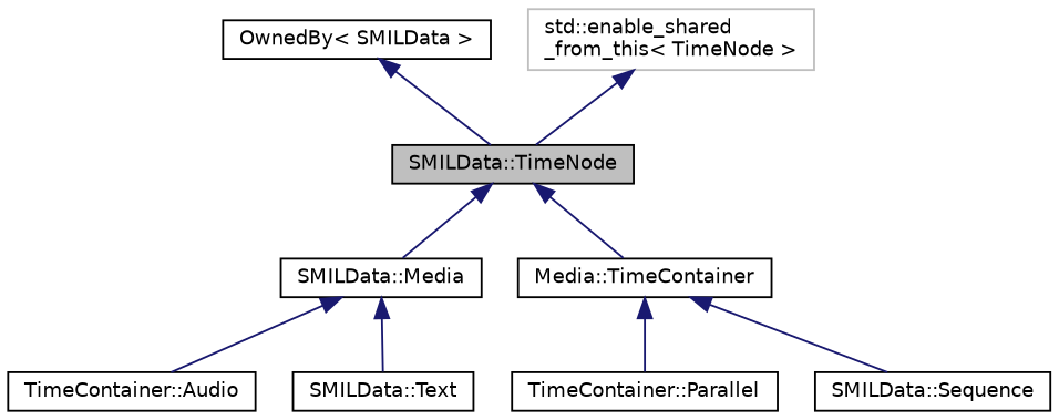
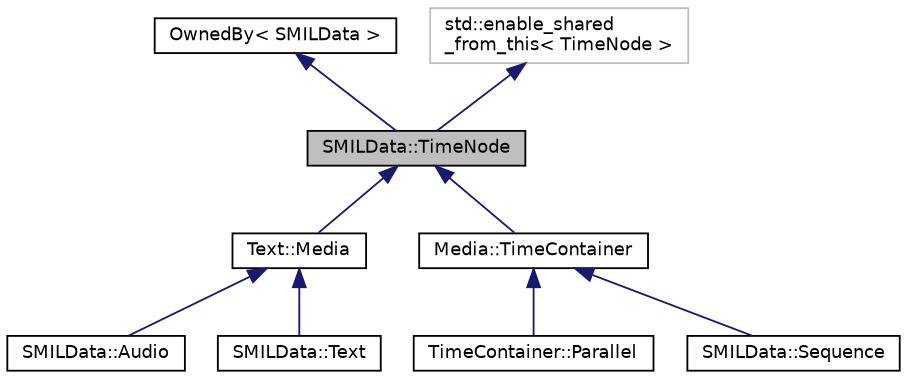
  digraph {
    node [color=black fillcolor=white fontname=Helvetica fontsize=10 shape=record style=filled]
    edge [color=midnightblue dir=back fontname=Helvetica fontsize=10 labelfontname=Helvetica labelfontsize=10 style=solid]
    n1 [fillcolor=grey75 fontcolor=black height=0.2 label="SMILData::TimeNode" width=0.4]
-   n2 [height=0.2 label="SMILData::Media" width=0.4]
+   n2 [height=0.2 label="Text::Media" width=0.4]
    n3 [height=0.2 label="Media::TimeContainer" width=0.4]
-   n4 [height=0.2 label="TimeContainer::Audio" width=0.4]
+   n4 [height=0.2 label="SMILData::Audio" width=0.4]
    n5 [height=0.2 label="SMILData::Text" width=0.4]
    n6 [height=0.2 label="TimeContainer::Parallel" width=0.4]
    n7 [height=0.2 label="SMILData::Sequence" width=0.4]
    n8 [height=0.2 label="OwnedBy\< SMILData \>" width=0.4]
    n9 [color=grey75 height=0.2 label="std::enable_shared\l_from_this\< TimeNode \>" width=0.4]
    n1 -> n2
    n1 -> n3
    n2 -> n4
    n2 -> n5
    n3 -> n6
    n3 -> n7
    n8 -> n1
    n9 -> n1
  }
